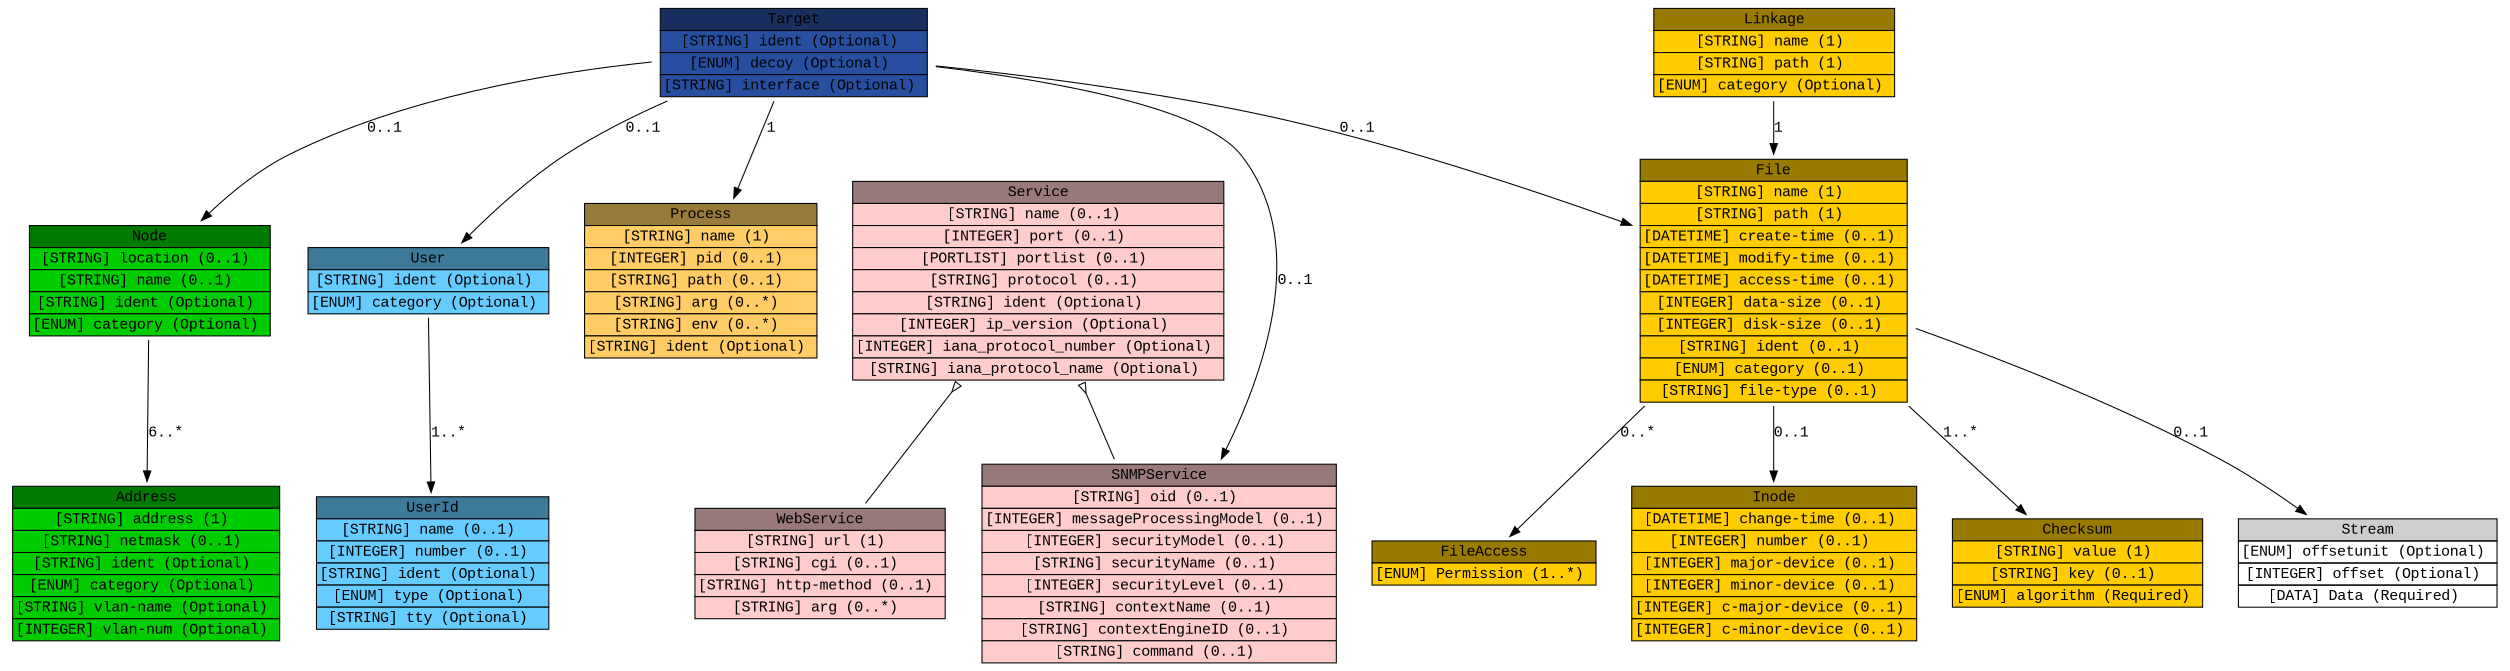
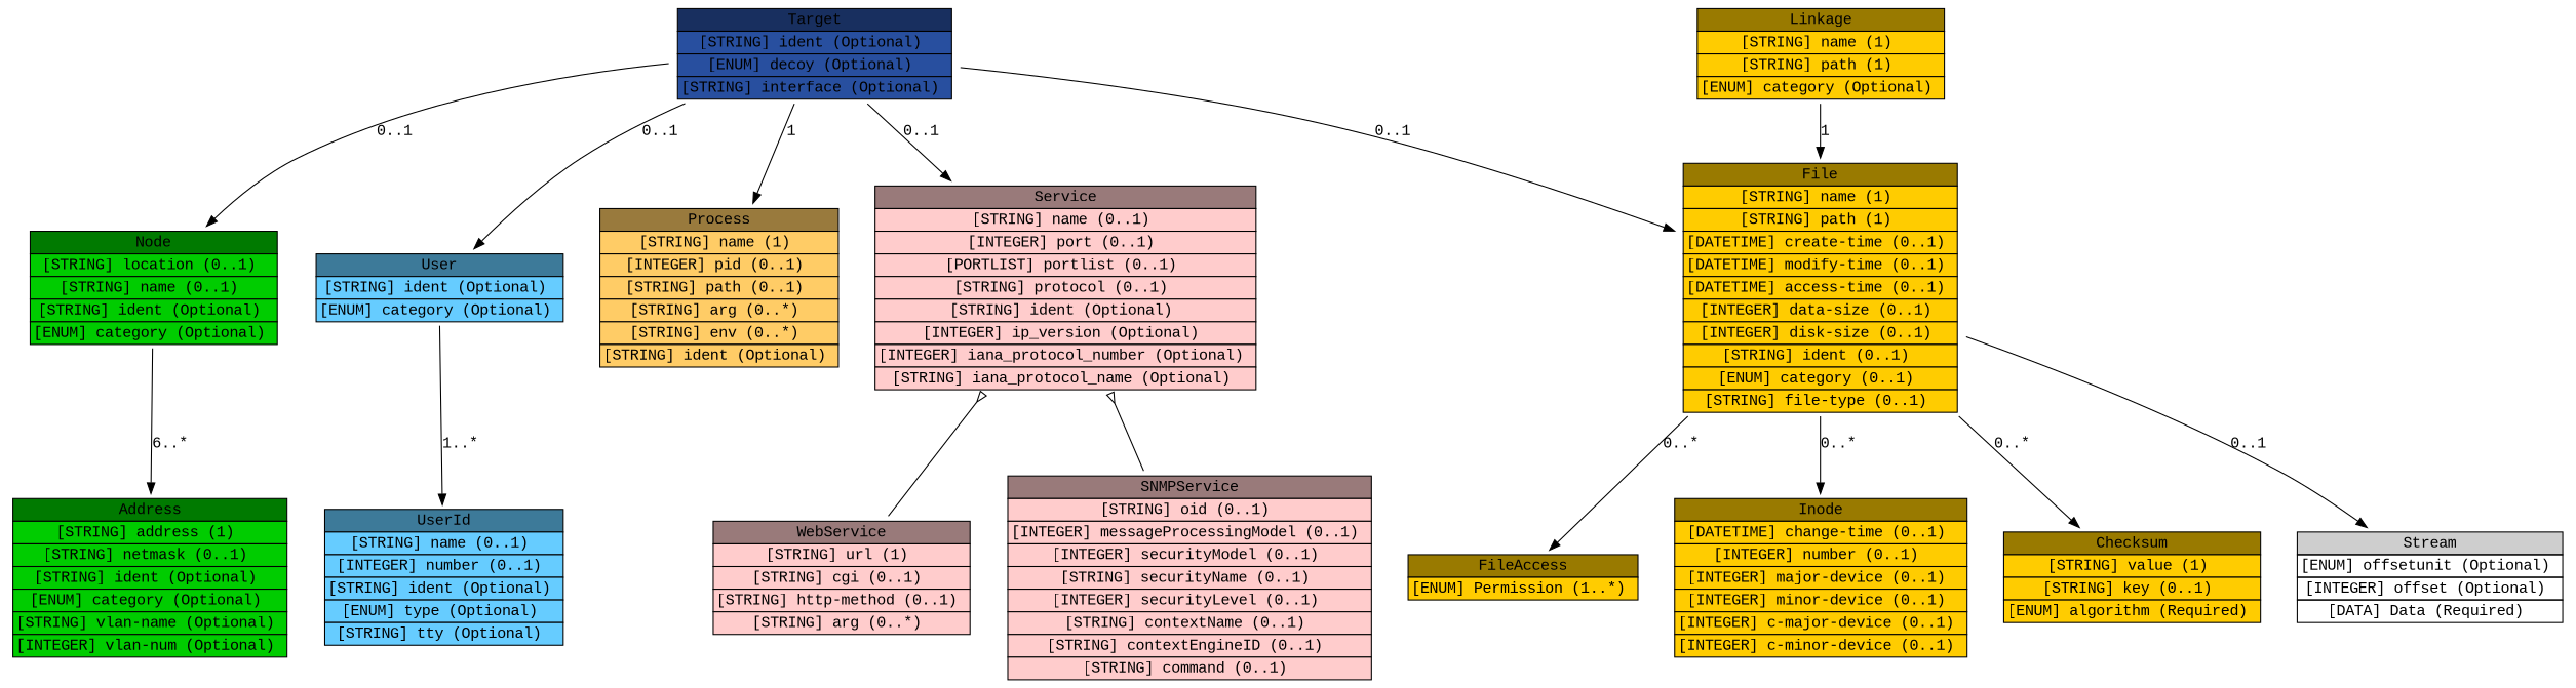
  digraph {
    fontname="Liberation Mono"
    rankdir=TB
    node [fontname="Liberation Mono" shape=plaintext]
    edge [fontname="Liberation Mono"]
    n1 [height=1.2361 label=<<table BORDER="0" CELLBORDER="1" CELLSPACING="0"> <tr > <td BGCOLOR="#182f5f" HREF="#" TITLE="The Target class contains information about the possible target(s) of the event(s) that generated an alert. An event may have more than one target (e.g., in the case of a port sweep). ">Target</td> </tr>" %<tr><td BGCOLOR="#284F9F" HREF="#" TITLE="A unique identifier for this target, see Section 3.2.9.">[STRING] ident (Optional) </td></tr>%<tr><td BGCOLOR="#284F9F" HREF="#" TITLE="An indication of whether the target is, as far as the analyzer can determine, a decoy.  The permitted values for this attribute are shown below.  The default value is &quot;unknown&quot;.  (See also Section 10.)">[ENUM] decoy (Optional) </td></tr>%<tr><td BGCOLOR="#284F9F" HREF="#" TITLE="May be used by a network-based analyzer with multiple interfaces to indicate which interface this target was seen on.">[STRING] interface (Optional) </td></tr>%</table>> width=3.1944]
    n2 [height=1.5139 label=<<table BORDER="0" CELLBORDER="1" CELLSPACING="0"> <tr > <td BGCOLOR="#007a00" HREF="#" TITLE="The Node class is used to identify hosts and other network devices (routers, switches, etc.). ">Node</td> </tr>" %<tr><td BGCOLOR="#00CC00" HREF="#" TITLE="The location of the equipment.">[STRING] location (0..1) </td></tr>%<tr><td BGCOLOR="#00CC00" HREF="#" TITLE="The name of the equipment.  This information MUST be provided if no Address information is given.">[STRING] name (0..1) </td></tr>%<tr><td BGCOLOR="#00CC00" HREF="#" TITLE="A unique identifier for the node; see Section 3.2.9.">[STRING] ident (Optional) </td></tr>%<tr><td BGCOLOR="#00CC00" HREF="#" TITLE="The &quot;domain&quot; from which the name information was obtained, if relevant.  The permitted values for this attribute are shown in the table below.  The default value is &quot;unknown&quot;. (See also Section 10 for extensions to the table.)">[ENUM] category (Optional) </td></tr>%</table>> width=3.0278]
    n3 [height=0.95833 label=<<table BORDER="0" CELLBORDER="1" CELLSPACING="0"> <tr > <td BGCOLOR="#3d7a99" HREF="#" TITLE="The User class is used to describe users. It is primarily used as a &quot;container&quot; class for the UserId aggregate class, as shown in Figure 16. ">User</td> </tr>" %<tr><td BGCOLOR="#66CCFF" HREF="#" TITLE="A unique identifier for the user; see Section 3.2.9.">[STRING] ident (Optional) </td></tr>%<tr><td BGCOLOR="#66CCFF" HREF="#" TITLE="The type of user represented.  The permitted values for this attribute are shown below.  The default value is &quot;unknown&quot;. (See also Section 10.)">[ENUM] category (Optional) </td></tr>%</table>> width=3.0278]
    n4 [height=2.0694 label=<<table BORDER="0" CELLBORDER="1" CELLSPACING="0"> <tr > <td BGCOLOR="#997a3d" HREF="#" TITLE="The Process class is used to describe processes being executed on sources, targets, and analyzers. ">Process</td> </tr>" %<tr><td BGCOLOR="#FFCC66" HREF="#" TITLE="The name of the program being executed. This is a short name; path and argument information are provided elsewhere.">[STRING] name (1) </td></tr>%<tr><td BGCOLOR="#FFCC66" HREF="#" TITLE="The process identifier of the process.">[INTEGER] pid (0..1) </td></tr>%<tr><td BGCOLOR="#FFCC66" HREF="#" TITLE="The full path of the program being executed.">[STRING] path (0..1) </td></tr>%<tr><td BGCOLOR="#FFCC66" HREF="#" TITLE="A command-line argument to the program. Multiple arguments may be specified (they are assumed to have occurred in the same order they are provided) with multiple uses of arg.">[STRING] arg (0..*) </td></tr>%<tr><td BGCOLOR="#FFCC66" HREF="#" TITLE="An environment string associated with the process; generally of the format &quot;VARIABLE=value&quot;.  Multiple environment strings may be specified with multiple uses of env.">[STRING] env (0..*) </td></tr>%<tr><td BGCOLOR="#FFCC66" HREF="#" TITLE="A unique identifier for the process; see Section 3.2.9.">[STRING] ident (Optional) </td></tr>%</table>> width=2.8611]
    n5 [height=2.625 label=<<table BORDER="0" CELLBORDER="1" CELLSPACING="0"> <tr > <td BGCOLOR="#997a7a" HREF="#" TITLE="The Service class describes network services on sources and targets. It can identify services by name, port, and protocol. When Service occurs as an aggregate class of Source, it is understood that the service is one from which activity of interest is originating; and that the service is &quot;attached&quot; to the Node, Process, and User information also contained in Source. Likewise, when Service occurs as an aggregate class of Target, it is understood that the service is one to which activity of interest is being directed; and that the service is &quot;attached&quot; to the Node, Process, and User information also contained in Target. If Service occurs in both Source and Target, then information in both locations should be the same. If information is the same in both locations and implementers wish to carry it in only one location, they should specify it as an aggregate of the Target class. ">Service</td> </tr>" %<tr><td BGCOLOR="#FFCCCC" HREF="#" TITLE="The name of the service.  Whenever possible, the name from the IANA list of well-known ports SHOULD be used.">[STRING] name (0..1) </td></tr>%<tr><td BGCOLOR="#FFCCCC" HREF="#" TITLE="The port number being used.">[INTEGER] port (0..1) </td></tr>%<tr><td BGCOLOR="#FFCCCC" HREF="#" TITLE="A list of port numbers being used; see Section 3.2.8 for formatting rules.  If a portlist is given, the iana_protocol_number and iana_protocol_name MUST apply to all the elements of the list.">[PORTLIST] portlist (0..1) </td></tr>%<tr><td BGCOLOR="#FFCCCC" HREF="#" TITLE="Additional information about the protocol being used.  The intent of the protocol field is to carry additional information related to the protocol being used when the &lt;Service&gt; attributes iana_protocol_number or/and iana_protocol_name are filed.">[STRING] protocol (0..1) </td></tr>%<tr><td BGCOLOR="#FFCCCC" HREF="#" TITLE="A unique identifier for the service; see Section 3.2.9.">[STRING] ident (Optional) </td></tr>%<tr><td BGCOLOR="#FFCCCC" HREF="#" TITLE="The IP version number.">[INTEGER] ip_version (Optional) </td></tr>%<tr><td BGCOLOR="#FFCCCC" HREF="#" TITLE="The IANA protocol number.">[INTEGER] iana_protocol_number (Optional) </td></tr>%<tr><td BGCOLOR="#FFCCCC" HREF="#" TITLE="The IANA protocol name.">[STRING] iana_protocol_name (Optional) </td></tr>%</table>> width=4.6111]
    n6 [height=3.1806 label=<<table BORDER="0" CELLBORDER="1" CELLSPACING="0"> <tr > <td BGCOLOR="#997a00" HREF="#" TITLE="The File class provides specific information about a file or other file-like object that has been created, deleted, or modified on the target. The description can provide either the file settings prior to the event or the file settings at the time of the event, as specified using the &quot;category&quot; attribute. ">File</td> </tr>" %<tr><td BGCOLOR="#FFCC00" HREF="#" TITLE="The name of the file to which the alert applies, not including the path to the file.">[STRING] name (1) </td></tr>%<tr><td BGCOLOR="#FFCC00" HREF="#" TITLE="The full path to the file, including the name.  The path name should be represented in as &quot;universal&quot; a manner as possible, to facilitate processing of the alert.">[STRING] path (1) </td></tr>%<tr><td BGCOLOR="#FFCC00" HREF="#" TITLE="Time the file was created.  Note that this is *not* the Unix &quot;st_ctime&quot; file attribute (which is not file creation time).  The Unix &quot;st_ctime&quot; attribute is contained in the &quot;Inode&quot; class.">[DATETIME] create-time (0..1) </td></tr>%<tr><td BGCOLOR="#FFCC00" HREF="#" TITLE="Time the file was last modified.">[DATETIME] modify-time (0..1) </td></tr>%<tr><td BGCOLOR="#FFCC00" HREF="#" TITLE="Time the file was last accessed.">[DATETIME] access-time (0..1) </td></tr>%<tr><td BGCOLOR="#FFCC00" HREF="#" TITLE="The size of the data, in bytes.  Typically what is meant when referring to file size.  On Unix UFS file systems, this value corresponds to stat.st_size.  On Windows NTFS, this value corresponds to Valid Data Length (VDL).">[INTEGER] data-size (0..1) </td></tr>%<tr><td BGCOLOR="#FFCC00" HREF="#" TITLE="The physical space on disk consumed by the file, in bytes.  On Unix UFS file systems, this value corresponds to 512 * stat.st_blocks.  On Windows NTFS, this value corresponds to End of File (EOF).">[INTEGER] disk-size (0..1) </td></tr>%<tr><td BGCOLOR="#FFCC00" HREF="#" TITLE="A unique identifier for this file; see Section 3.2.9.">[STRING] ident (0..1) </td></tr>%<tr><td BGCOLOR="#FFCC00" HREF="#" TITLE="The type of file system the file resides on.  This attribute governs how path names and other attributes are interpreted.">[ENUM] category (0..1) </td></tr>%<tr><td BGCOLOR="#FFCC00" HREF="#" TITLE="The type of file, as a mime-type.">[STRING] file-type (0..1) </td></tr>%</table>> width=3.3333]
    n7 [height=2.0694 label=<<table BORDER="0" CELLBORDER="1" CELLSPACING="0"> <tr > <td BGCOLOR="#007a00" HREF="#" TITLE="The Address class is used to represent network, hardware, and application addresses. ">Address</td> </tr>" %<tr><td BGCOLOR="#00CC00" HREF="#" TITLE="The address information.  The format of this data is governed by the category attribute.">[STRING] address (1) </td></tr>%<tr><td BGCOLOR="#00CC00" HREF="#" TITLE="The network mask for the address, if appropriate.">[STRING] netmask (0..1) </td></tr>%<tr><td BGCOLOR="#00CC00" HREF="#" TITLE="A unique identifier for the address; see Section 3.2.9.">[STRING] ident (Optional) </td></tr>%<tr><td BGCOLOR="#00CC00" HREF="#" TITLE="The type of address represented.  The permitted values for this attribute are shown below.  The default value is &quot;unknown&quot;.  (See also Section 10.)">[ENUM] category (Optional) </td></tr>%<tr><td BGCOLOR="#00CC00" HREF="#" TITLE="The name of the Virtual LAN to which the address belongs.">[STRING] vlan-name (Optional) </td></tr>%<tr><td BGCOLOR="#00CC00" HREF="#" TITLE="The number of the Virtual LAN to which the address belongs.">[INTEGER] vlan-num (Optional) </td></tr>%</table>> width=3.3889]
    n8 [height=1.7917 label=<<table BORDER="0" CELLBORDER="1" CELLSPACING="0"> <tr > <td BGCOLOR="#3d7a99" HREF="#" TITLE="The UserId class provides specific information about a user. More than one UserId can be used within the User class to indicate attempts to transition from one user to another, or to provide complete information about a user&#39;s (or process&#39;) privileges. ">UserId</td> </tr>" %<tr><td BGCOLOR="#66CCFF" HREF="#" TITLE="A user or group name.">[STRING] name (0..1) </td></tr>%<tr><td BGCOLOR="#66CCFF" HREF="#" TITLE="A user or group number.">[INTEGER] number (0..1) </td></tr>%<tr><td BGCOLOR="#66CCFF" HREF="#" TITLE="A unique identifier for the user id, see Section 3.2.9.">[STRING] ident (Optional) </td></tr>%<tr><td BGCOLOR="#66CCFF" HREF="#" TITLE="The type of user information represented.  The permitted values for this attribute are shown below.  The default value is &quot;original-user&quot;.  (See also Section 10.)">[ENUM] type (Optional) </td></tr>%<tr><td BGCOLOR="#66CCFF" HREF="#" TITLE="The tty the user is using.">[STRING] tty (Optional) </td></tr>%</table>> width=2.8611]
    n9 [height=1.5139 label=<<table BORDER="0" CELLBORDER="1" CELLSPACING="0"> <tr > <td BGCOLOR="#997a7a" HREF="#" TITLE="The WebService class carries additional information related to web traffic. ">WebService</td> </tr>" %<tr><td BGCOLOR="#FFCCCC" HREF="#" TITLE="The URL in the request.">[STRING] url (1) </td></tr>%<tr><td BGCOLOR="#FFCCCC" HREF="#" TITLE="The CGI script in the request, without arguments.">[STRING] cgi (0..1) </td></tr>%<tr><td BGCOLOR="#FFCCCC" HREF="#" TITLE="The HTTP method (PUT, GET) used in the request.">[STRING] http-method (0..1) </td></tr>%<tr><td BGCOLOR="#FFCCCC" HREF="#" TITLE="The arguments to the CGI script.">[STRING] arg (0..*) </td></tr>%</table>> width=3.1389]
    n10 [height=2.625 label=<<table BORDER="0" CELLBORDER="1" CELLSPACING="0"> <tr > <td BGCOLOR="#997a7a" HREF="#" TITLE="The SNMPService class carries additional information related to SNMP traffic. The aggregate classes composing SNMPService must be interpreted as described in RFC 3411 [15] and RFC 3584 [16]. ">SNMPService</td> </tr>" %<tr><td BGCOLOR="#FFCCCC" HREF="#" TITLE="The object identifier in the request.">[STRING] oid (0..1) </td></tr>%<tr><td BGCOLOR="#FFCCCC" HREF="#" TITLE="The SNMP version, typically 0 for SNMPv1, 1 for SNMPv2c, 2 for SNMPv2u and SNMPv2*, and 3 for SNMPv3; see RFC 3411 [15] Section 5 for appropriate values.">[INTEGER] messageProcessingModel (0..1) </td></tr>%<tr><td BGCOLOR="#FFCCCC" HREF="#" TITLE="The identification of the security model in use, typically 0 for any, 1 for SNMPv1, 2 for SNMPv2c, and 3 for USM; see RFC 3411 [15] Section 5 for appropriate values.">[INTEGER] securityModel (0..1) </td></tr>%<tr><td BGCOLOR="#FFCCCC" HREF="#" TITLE="The object&#39;s security name; see RFC 3411 [15] Section 3.2.2.">[STRING] securityName (0..1) </td></tr>%<tr><td BGCOLOR="#FFCCCC" HREF="#" TITLE="The security level of the SNMP request; see RFC 3411 [15] Section 3.4.3.">[INTEGER] securityLevel (0..1) </td></tr>%<tr><td BGCOLOR="#FFCCCC" HREF="#" TITLE="The object&#39;s context name; see RFC 3411 [15] Section 3.3.3.">[STRING] contextName (0..1) </td></tr>%<tr><td BGCOLOR="#FFCCCC" HREF="#" TITLE="The object&#39;s context engine identifier; see RFC 3411 [15] Section 3.3.2.">[STRING] contextEngineID (0..1) </td></tr>%<tr><td BGCOLOR="#FFCCCC" HREF="#" TITLE="The command sent to the SNMP server (GET, SET, etc.).">[STRING] command (0..1) </td></tr>%</table>> width=4.4444]
    n11 [height=0.68056 label=<<table BORDER="0" CELLBORDER="1" CELLSPACING="0"> <tr > <td BGCOLOR="#997a00" HREF="#" TITLE="The FileAccess class represents the access permissions on a file. The representation is intended to be useful across operating systems. ">FileAccess</td> </tr>" %<tr><td BGCOLOR="#FFCC00" HREF="#" TITLE="Level of access allowed.  The permitted values are shown below.  There is no default value.  (See also Section 10.)">[ENUM] Permission (1..*) </td></tr>%</table>> width=2.75]
    n12 [height=2.0694 label=<<table BORDER="0" CELLBORDER="1" CELLSPACING="0"> <tr > <td BGCOLOR="#997a00" HREF="#" TITLE="The Inode class is used to represent the additional information contained in a Unix file system i-node. ">Inode</td> </tr>" %<tr><td BGCOLOR="#FFCC00" HREF="#" TITLE="The time of the last inode change, given by the st_ctime element of &quot;struct stat&quot;.">[DATETIME] change-time (0..1) </td></tr>%<tr><td BGCOLOR="#FFCC00" HREF="#" TITLE="The inode number.">[INTEGER] number (0..1) </td></tr>%<tr><td BGCOLOR="#FFCC00" HREF="#" TITLE="The major device number of the device the file resides on.">[INTEGER] major-device (0..1) </td></tr>%<tr><td BGCOLOR="#FFCC00" HREF="#" TITLE="The minor device number of the device the file resides on.">[INTEGER] minor-device (0..1) </td></tr>%<tr><td BGCOLOR="#FFCC00" HREF="#" TITLE="The major device of the file itself, if it is a character special device.">[INTEGER] c-major-device (0..1) </td></tr>%<tr><td BGCOLOR="#FFCC00" HREF="#" TITLE="The minor device of the file itself, if it is a character special device.">[INTEGER] c-minor-device (0..1) </td></tr>%</table>> width=3.4444]
    n13 [height=1.2361 label=<<table BORDER="0" CELLBORDER="1" CELLSPACING="0"> <tr > <td BGCOLOR="#997a00" HREF="#" TITLE="The Checksum class represents checksum information associated with the file. This checksum information can be provided by file integrity checkers, among others. ">Checksum</td> </tr>" %<tr><td BGCOLOR="#FFCC00" HREF="#" TITLE="The value of the checksum.">[STRING] value (1) </td></tr>%<tr><td BGCOLOR="#FFCC00" HREF="#" TITLE="The key to the checksum, if appropriate.">[STRING] key (0..1) </td></tr>%<tr><td BGCOLOR="#FFCC00" HREF="#" TITLE="default value.  (See also Section 10.)">[ENUM] algorithm (Required) </td></tr>%</table>> width=3.1389]
    n14 [height=1.2361 label=<<table BORDER="0" CELLBORDER="1" CELLSPACING="0"> <tr > <td BGCOLOR="#CECECE" HREF="#" TITLE="The Stram class contains specific information about the content of a file">Stream</td> </tr>" %<tr><td HREF="#" TITLE="">[ENUM] offsetunit (Optional) </td></tr>%<tr><td HREF="#" TITLE="Amount of units (determined by the offsetunit attribute) to seek into the File">[INTEGER] offset (Optional) </td></tr>%<tr><td HREF="#" TITLE="Content of the file">[DATA] Data (Required) </td></tr>%</table>> width=3.1111]
    n15 [height=1.2361 label=<<table BORDER="0" CELLBORDER="1" CELLSPACING="0"> <tr > <td BGCOLOR="#997a00" HREF="#" TITLE="The Linkage class represents file system connections between the file described in the &lt;File&gt; element and other objects in the file system. For example, if the &lt;File&gt; element is a symbolic link or shortcut, then the &lt;Linkage&gt; element should contain the name of the object the link points to. Further information can be provided about the object in the &lt;Linkage&gt; element with another &lt;File&gt; element, if appropriate. ">Linkage</td> </tr>" %<tr><td BGCOLOR="#FFCC00" HREF="#" TITLE="The name of the file system object, not including the path.">[STRING] name (1) </td></tr>%<tr><td BGCOLOR="#FFCC00" HREF="#" TITLE="The full path to the file system object, including the name.  The path name should be represented in as &quot;universal&quot; a manner as possible, to facilitate processing of the alert.">[STRING] path (1) </td></tr>%<tr><td BGCOLOR="#FFCC00" HREF="#" TITLE="Section 10.)">[ENUM] category (Optional) </td></tr>%</table>> width=3.0278]
    n1 -> n2 [label="0..1"]
    n1 -> n3 [label="0..1"]
    n1 -> n4 [label=1]
-   n1 -> n10 [label="0..1"]
+   n1 -> n5 [label="0..1"]
    n1 -> n6 [label="0..1"]
    n2 -> n7 [label="6..*"]
    n3 -> n8 [label="1..*"]
    n5 -> n9 [arrowtail=invempty dir=back]
    n5 -> n10 [arrowtail=invempty dir=back]
    n6 -> n11 [label="0..*"]
-   n6 -> n12 [label="0..1"]
-   n6 -> n13 [label="1..*"]
+   n6 -> n12 [label="0..*"]
+   n6 -> n13 [label="0..*"]
    n6 -> n14 [label="0..1"]
    n15 -> n6 [label=1]
  }
